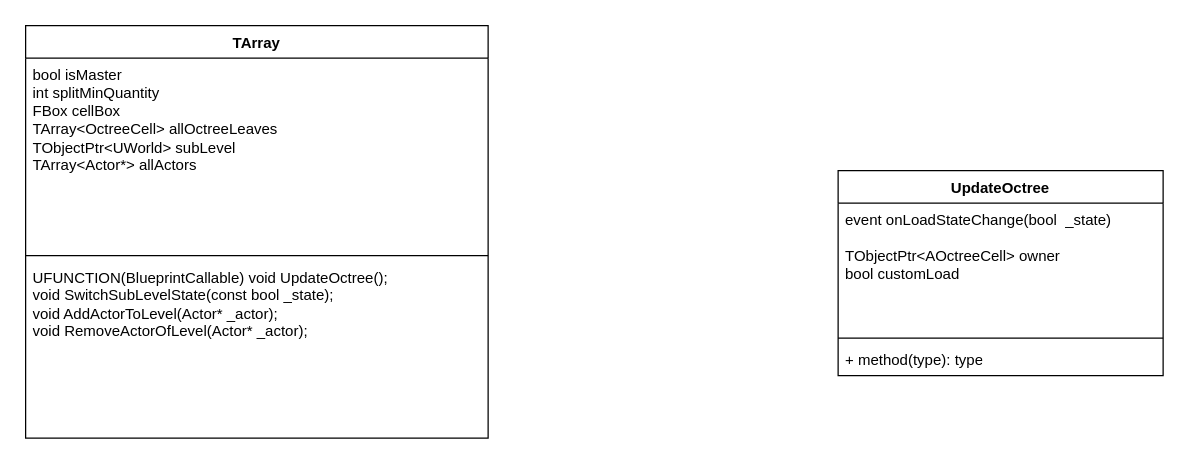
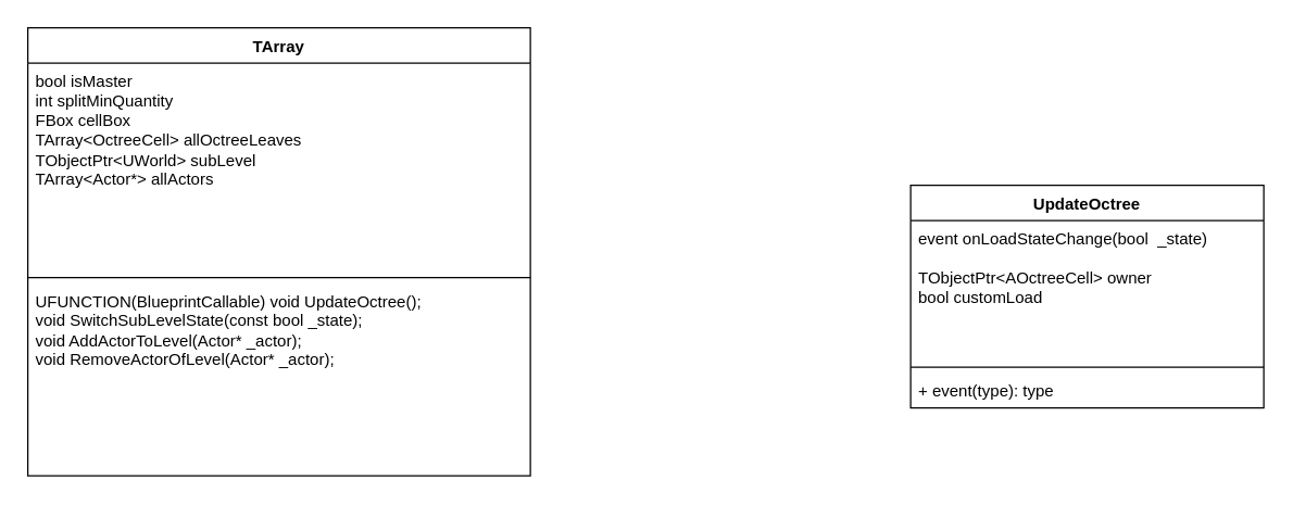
  <mxCell id="0" />
  <mxCell id="1" parent="0" />
  <mxCell id="2" value="TArray" style="swimlane;fontStyle=1;align=center;verticalAlign=top;childLayout=stackLayout;horizontal=1;startSize=26;horizontalStack=0;resizeParent=1;resizeParentMax=0;resizeLast=0;collapsible=1;marginBottom=0;whiteSpace=wrap;html=1;" parent="1" vertex="1"><mxGeometry x="20" y="20" width="370" height="330" as="geometry" /></mxCell>
  <mxCell id="3" value="bool isMaster&lt;div&gt;int splitMinQuantity&lt;/div&gt;&lt;div&gt;FBox cellBox&lt;/div&gt;&lt;div&gt;TArray&amp;lt;OctreeCell&amp;gt; allOctreeLeaves&lt;/div&gt;&lt;div&gt;TObjectPtr&amp;lt;UWorld&amp;gt; subLevel&lt;/div&gt;&lt;div&gt;TArray&amp;lt;Actor*&amp;gt; allActors&amp;nbsp;&lt;/div&gt;&lt;div&gt;&amp;nbsp;&lt;/div&gt;&lt;div&gt;&lt;br&gt;&lt;/div&gt;" style="text;strokeColor=none;fillColor=none;align=left;verticalAlign=top;spacingLeft=4;spacingRight=4;overflow=hidden;rotatable=0;points=[[0,0.5],[1,0.5]];portConstraint=eastwest;whiteSpace=wrap;html=1;" parent="2" vertex="1"><mxGeometry y="26" width="370" height="154" as="geometry" /></mxCell>
  <mxCell id="4" value="" style="line;strokeWidth=1;fillColor=none;align=left;verticalAlign=middle;spacingTop=-1;spacingLeft=3;spacingRight=3;rotatable=0;labelPosition=right;points=[];portConstraint=eastwest;strokeColor=inherit;" parent="2" vertex="1"><mxGeometry y="180" width="370" height="8" as="geometry" /></mxCell>
  <mxCell id="5" value="UFUNCTION(BlueprintCallable) void UpdateOctree();&lt;div&gt;void SwitchSubLevelState(const bool _state);&lt;/div&gt;&lt;div&gt;void AddActorToLevel(Actor* _actor);&lt;/div&gt;&lt;div&gt;void RemoveActorOfLevel(Actor* _actor);&lt;/div&gt;" style="text;strokeColor=none;fillColor=none;align=left;verticalAlign=top;spacingLeft=4;spacingRight=4;overflow=hidden;rotatable=0;points=[[0,0.5],[1,0.5]];portConstraint=eastwest;whiteSpace=wrap;html=1;" parent="2" vertex="1"><mxGeometry y="188" width="370" height="142" as="geometry" /></mxCell>
  <mxCell id="6" value="UpdateOctree" style="swimlane;fontStyle=1;align=center;verticalAlign=top;childLayout=stackLayout;horizontal=1;startSize=26;horizontalStack=0;resizeParent=1;resizeParentMax=0;resizeLast=0;collapsible=1;marginBottom=0;whiteSpace=wrap;html=1;" vertex="1" parent="1"><mxGeometry x="670" y="136" width="260" height="164" as="geometry" /></mxCell>
  <mxCell id="7" value="&lt;div&gt;event onLoadStateChange(bool&amp;nbsp; _state)&lt;/div&gt;&lt;div&gt;&lt;br&gt;&lt;/div&gt;TObjectPtr&amp;lt;AOctreeCell&amp;gt; owner&lt;div&gt;bool customLoad&lt;/div&gt;&lt;div&gt;&lt;br&gt;&lt;div&gt;&lt;br&gt;&lt;/div&gt;&lt;/div&gt;" style="text;strokeColor=none;fillColor=none;align=left;verticalAlign=top;spacingLeft=4;spacingRight=4;overflow=hidden;rotatable=0;points=[[0,0.5],[1,0.5]];portConstraint=eastwest;whiteSpace=wrap;html=1;" vertex="1" parent="6"><mxGeometry y="26" width="260" height="104" as="geometry" /></mxCell>
  <mxCell id="8" value="" style="line;strokeWidth=1;fillColor=none;align=left;verticalAlign=middle;spacingTop=-1;spacingLeft=3;spacingRight=3;rotatable=0;labelPosition=right;points=[];portConstraint=eastwest;strokeColor=inherit;" vertex="1" parent="6"><mxGeometry y="130" width="260" height="8" as="geometry" /></mxCell>
- <mxCell id="9" value="+ method(type): type" style="text;strokeColor=none;fillColor=none;align=left;verticalAlign=top;spacingLeft=4;spacingRight=4;overflow=hidden;rotatable=0;points=[[0,0.5],[1,0.5]];portConstraint=eastwest;whiteSpace=wrap;html=1;" vertex="1" parent="6"><mxGeometry y="138" width="260" height="26" as="geometry" /></mxCell>
+ <mxCell id="9" value="+ event(type): type" style="text;strokeColor=none;fillColor=none;align=left;verticalAlign=top;spacingLeft=4;spacingRight=4;overflow=hidden;rotatable=0;points=[[0,0.5],[1,0.5]];portConstraint=eastwest;whiteSpace=wrap;html=1;" vertex="1" parent="6"><mxGeometry y="138" width="260" height="26" as="geometry" /></mxCell>
